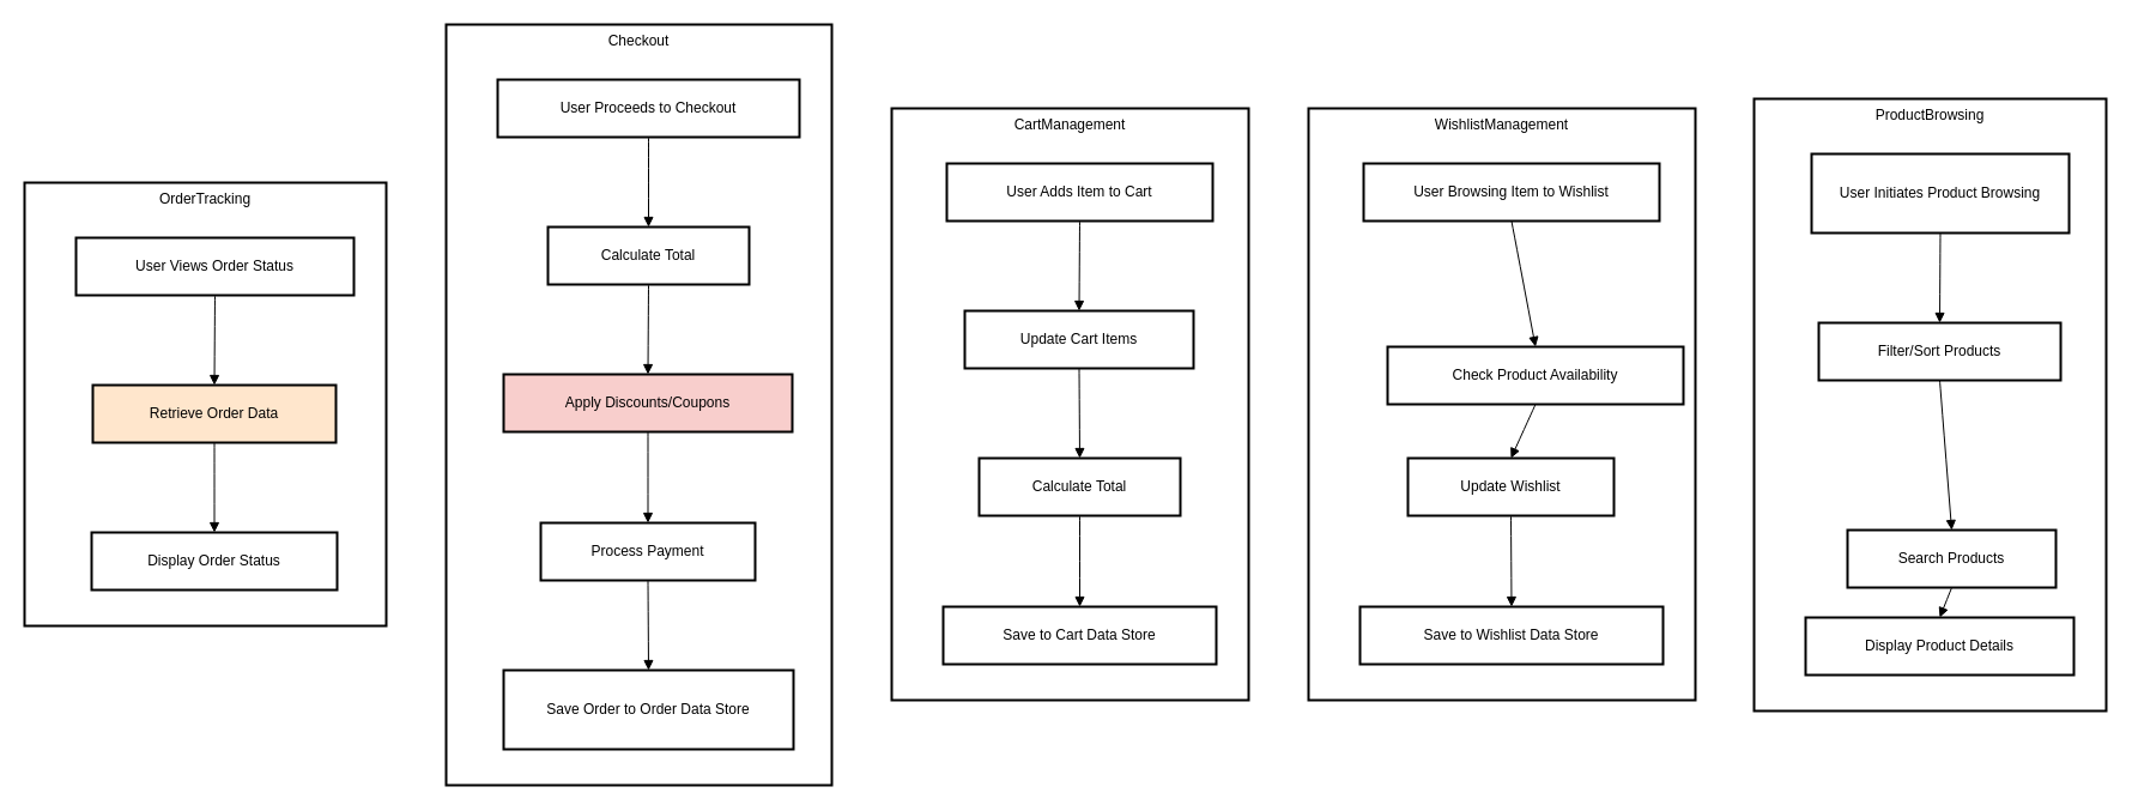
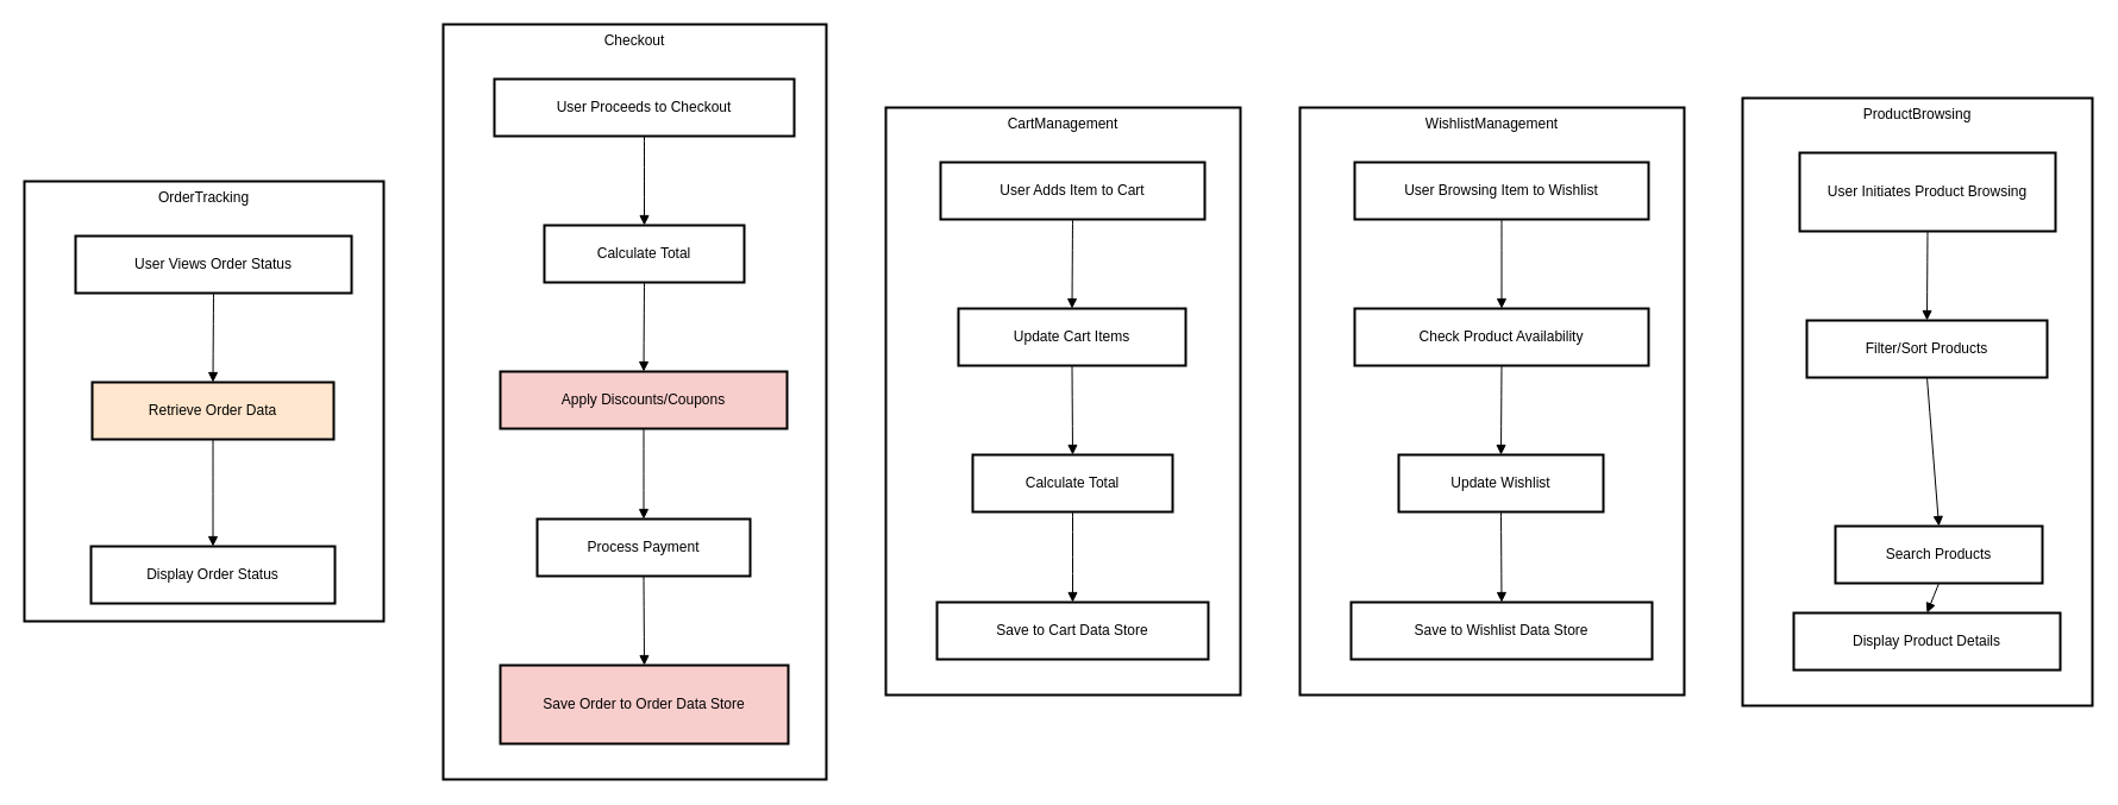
  <mxCell id="0" />
  <mxCell id="1" parent="0" />
  <mxCell id="2" value="OrderTracking" style="whiteSpace=wrap;strokeWidth=2;verticalAlign=top;" vertex="1" parent="1"><mxGeometry x="20" y="152" width="302" height="370" as="geometry" /></mxCell>
  <mxCell id="3" value="User Views Order Status" style="whiteSpace=wrap;strokeWidth=2;" vertex="1" parent="2"><mxGeometry x="43" y="46" width="232" height="48" as="geometry" /></mxCell>
  <mxCell id="4" value="Retrieve Order Data" style="whiteSpace=wrap;strokeWidth=2;fillColor=#ffe6cc;" vertex="1" parent="2"><mxGeometry x="57" y="169" width="203" height="48" as="geometry" /></mxCell>
- <mxCell id="5" value="Display Order Status" style="whiteSpace=wrap;strokeWidth=2;" vertex="1" parent="2"><mxGeometry x="56" y="292" width="205" height="48" as="geometry" /></mxCell>
+ <mxCell id="5" value="Display Order Status" style="whiteSpace=wrap;strokeWidth=2;" vertex="1" parent="2"><mxGeometry x="56" y="307" width="205" height="48" as="geometry" /></mxCell>
  <mxCell id="6" value="" style="curved=1;startArrow=none;endArrow=block;exitX=0.5;exitY=1;entryX=0.5;entryY=0;rounded=0;" edge="1" parent="2" source="3" target="4"><mxGeometry relative="1" as="geometry"><Array as="points" /></mxGeometry></mxCell>
  <mxCell id="7" value="" style="curved=1;startArrow=none;endArrow=block;exitX=0.5;exitY=1.01;entryX=0.5;entryY=0.01;rounded=0;" edge="1" parent="2" source="4" target="5"><mxGeometry relative="1" as="geometry"><Array as="points" /></mxGeometry></mxCell>
  <mxCell id="8" value="Checkout" style="whiteSpace=wrap;strokeWidth=2;verticalAlign=top;" vertex="1" parent="1"><mxGeometry x="372" y="20" width="322" height="635" as="geometry" /></mxCell>
  <mxCell id="9" value="User Proceeds to Checkout" style="whiteSpace=wrap;strokeWidth=2;" vertex="1" parent="8"><mxGeometry x="43" y="46" width="252" height="48" as="geometry" /></mxCell>
  <mxCell id="10" value="Calculate Total" style="whiteSpace=wrap;strokeWidth=2;" vertex="1" parent="8"><mxGeometry x="85" y="169" width="168" height="48" as="geometry" /></mxCell>
  <mxCell id="11" value="Apply Discounts/Coupons" style="whiteSpace=wrap;strokeWidth=2;fillColor=#f8cecc;" vertex="1" parent="8"><mxGeometry x="48" y="292" width="241" height="48" as="geometry" /></mxCell>
  <mxCell id="12" value="Process Payment" style="whiteSpace=wrap;strokeWidth=2;" vertex="1" parent="8"><mxGeometry x="79" y="416" width="179" height="48" as="geometry" /></mxCell>
- <mxCell id="13" value="Save Order to Order Data Store" style="whiteSpace=wrap;strokeWidth=2;" vertex="1" parent="8"><mxGeometry x="48" y="539" width="242" height="66" as="geometry" /></mxCell>
+ <mxCell id="13" value="Save Order to Order Data Store" style="whiteSpace=wrap;strokeWidth=2;fillColor=#f8cecc;" vertex="1" parent="8"><mxGeometry x="48" y="539" width="242" height="66" as="geometry" /></mxCell>
  <mxCell id="14" value="" style="curved=1;startArrow=none;endArrow=block;exitX=0.5;exitY=1;entryX=0.5;entryY=0;rounded=0;" edge="1" parent="8" source="9" target="10"><mxGeometry relative="1" as="geometry"><Array as="points" /></mxGeometry></mxCell>
  <mxCell id="15" value="" style="curved=1;startArrow=none;endArrow=block;exitX=0.5;exitY=1.01;entryX=0.5;entryY=0.01;rounded=0;" edge="1" parent="8" source="10" target="11"><mxGeometry relative="1" as="geometry"><Array as="points" /></mxGeometry></mxCell>
  <mxCell id="16" value="" style="curved=1;startArrow=none;endArrow=block;exitX=0.5;exitY=1.01;entryX=0.5;entryY=-0.01;rounded=0;" edge="1" parent="8" source="11" target="12"><mxGeometry relative="1" as="geometry"><Array as="points" /></mxGeometry></mxCell>
  <mxCell id="17" value="" style="curved=1;startArrow=none;endArrow=block;exitX=0.5;exitY=1;entryX=0.5;entryY=0;rounded=0;" edge="1" parent="8" source="12" target="13"><mxGeometry relative="1" as="geometry"><Array as="points" /></mxGeometry></mxCell>
  <mxCell id="18" value="CartManagement" style="whiteSpace=wrap;strokeWidth=2;verticalAlign=top;" vertex="1" parent="1"><mxGeometry x="744" y="90" width="298" height="494" as="geometry" /></mxCell>
  <mxCell id="19" value="User Adds Item to Cart" style="whiteSpace=wrap;strokeWidth=2;" vertex="1" parent="18"><mxGeometry x="46" y="46" width="222" height="48" as="geometry" /></mxCell>
  <mxCell id="20" value="Update Cart Items" style="whiteSpace=wrap;strokeWidth=2;" vertex="1" parent="18"><mxGeometry x="61" y="169" width="191" height="48" as="geometry" /></mxCell>
  <mxCell id="21" value="Calculate Total" style="whiteSpace=wrap;strokeWidth=2;" vertex="1" parent="18"><mxGeometry x="73" y="292" width="168" height="48" as="geometry" /></mxCell>
  <mxCell id="22" value="Save to Cart Data Store" style="whiteSpace=wrap;strokeWidth=2;" vertex="1" parent="18"><mxGeometry x="43" y="416" width="228" height="48" as="geometry" /></mxCell>
  <mxCell id="23" value="" style="curved=1;startArrow=none;endArrow=block;exitX=0.5;exitY=1;entryX=0.5;entryY=0;rounded=0;" edge="1" parent="18" source="19" target="20"><mxGeometry relative="1" as="geometry"><Array as="points" /></mxGeometry></mxCell>
  <mxCell id="24" value="" style="curved=1;startArrow=none;endArrow=block;exitX=0.5;exitY=1.01;entryX=0.5;entryY=0.01;rounded=0;" edge="1" parent="18" source="20" target="21"><mxGeometry relative="1" as="geometry"><Array as="points" /></mxGeometry></mxCell>
  <mxCell id="25" value="" style="curved=1;startArrow=none;endArrow=block;exitX=0.5;exitY=1.01;entryX=0.5;entryY=-0.01;rounded=0;" edge="1" parent="18" source="21" target="22"><mxGeometry relative="1" as="geometry"><Array as="points" /></mxGeometry></mxCell>
  <mxCell id="26" value="WishlistManagement" style="whiteSpace=wrap;strokeWidth=2;verticalAlign=top;" vertex="1" parent="1"><mxGeometry x="1092" y="90" width="323" height="494" as="geometry" /></mxCell>
  <mxCell id="27" value="User Browsing Item to Wishlist" style="whiteSpace=wrap;strokeWidth=2;" vertex="1" parent="26"><mxGeometry x="46" y="46" width="247" height="48" as="geometry" /></mxCell>
- <mxCell id="28" value="Check Product Availability" style="whiteSpace=wrap;strokeWidth=2;" vertex="1" parent="26"><mxGeometry x="66" y="199" width="247" height="48" as="geometry" /></mxCell>
+ <mxCell id="28" value="Check Product Availability" style="whiteSpace=wrap;strokeWidth=2;" vertex="1" parent="26"><mxGeometry x="46" y="169" width="247" height="48" as="geometry" /></mxCell>
  <mxCell id="29" value="Update Wishlist" style="whiteSpace=wrap;strokeWidth=2;" vertex="1" parent="26"><mxGeometry x="83" y="292" width="172" height="48" as="geometry" /></mxCell>
  <mxCell id="30" value="Save to Wishlist Data Store" style="whiteSpace=wrap;strokeWidth=2;" vertex="1" parent="26"><mxGeometry x="43" y="416" width="253" height="48" as="geometry" /></mxCell>
  <mxCell id="31" value="" style="curved=1;startArrow=none;endArrow=block;exitX=0.5;exitY=1;entryX=0.5;entryY=0;rounded=0;" edge="1" parent="26" source="27" target="28"><mxGeometry relative="1" as="geometry"><Array as="points" /></mxGeometry></mxCell>
  <mxCell id="32" value="" style="curved=1;startArrow=none;endArrow=block;exitX=0.5;exitY=1.01;entryX=0.5;entryY=0.01;rounded=0;" edge="1" parent="26" source="28" target="29"><mxGeometry relative="1" as="geometry"><Array as="points" /></mxGeometry></mxCell>
  <mxCell id="33" value="" style="curved=1;startArrow=none;endArrow=block;exitX=0.5;exitY=1.01;entryX=0.5;entryY=-0.01;rounded=0;" edge="1" parent="26" source="29" target="30"><mxGeometry relative="1" as="geometry"><Array as="points" /></mxGeometry></mxCell>
  <mxCell id="34" value="ProductBrowsing" style="whiteSpace=wrap;strokeWidth=2;verticalAlign=top;" vertex="1" parent="1"><mxGeometry x="1464" y="82" width="294" height="511" as="geometry" /></mxCell>
  <mxCell id="35" value="User Initiates Product Browsing" style="whiteSpace=wrap;strokeWidth=2;" vertex="1" parent="34"><mxGeometry x="48" y="46" width="215" height="66" as="geometry" /></mxCell>
  <mxCell id="36" value="Filter/Sort Products" style="whiteSpace=wrap;strokeWidth=2;" vertex="1" parent="34"><mxGeometry x="54" y="187" width="202" height="48" as="geometry" /></mxCell>
  <mxCell id="37" value="Search Products" style="whiteSpace=wrap;strokeWidth=2;" vertex="1" parent="34"><mxGeometry x="78" y="360" width="174" height="48" as="geometry" /></mxCell>
  <mxCell id="38" value="Display Product Details" style="whiteSpace=wrap;strokeWidth=2;" vertex="1" parent="34"><mxGeometry x="43" y="433" width="224" height="48" as="geometry" /></mxCell>
  <mxCell id="39" value="" style="curved=1;startArrow=none;endArrow=block;exitX=0.5;exitY=0.99;entryX=0.5;entryY=-0.01;rounded=0;" edge="1" parent="34" source="35" target="36"><mxGeometry relative="1" as="geometry"><Array as="points" /></mxGeometry></mxCell>
  <mxCell id="40" value="" style="curved=1;startArrow=none;endArrow=block;exitX=0.5;exitY=1;entryX=0.5;entryY=0;rounded=0;" edge="1" parent="34" source="36" target="37"><mxGeometry relative="1" as="geometry"><Array as="points" /></mxGeometry></mxCell>
  <mxCell id="41" value="" style="curved=1;startArrow=none;endArrow=block;exitX=0.5;exitY=1.01;entryX=0.5;entryY=0.01;rounded=0;" edge="1" parent="34" source="37" target="38"><mxGeometry relative="1" as="geometry"><Array as="points" /></mxGeometry></mxCell>
